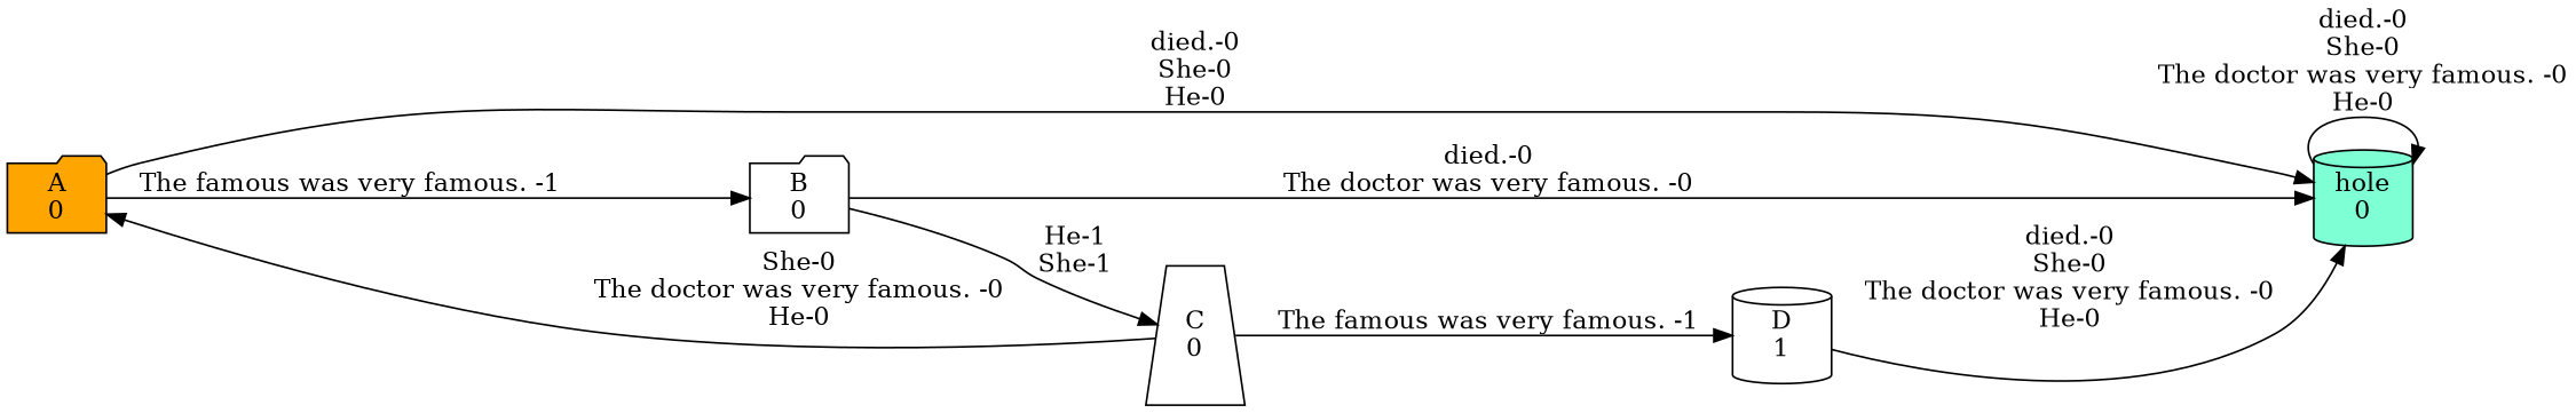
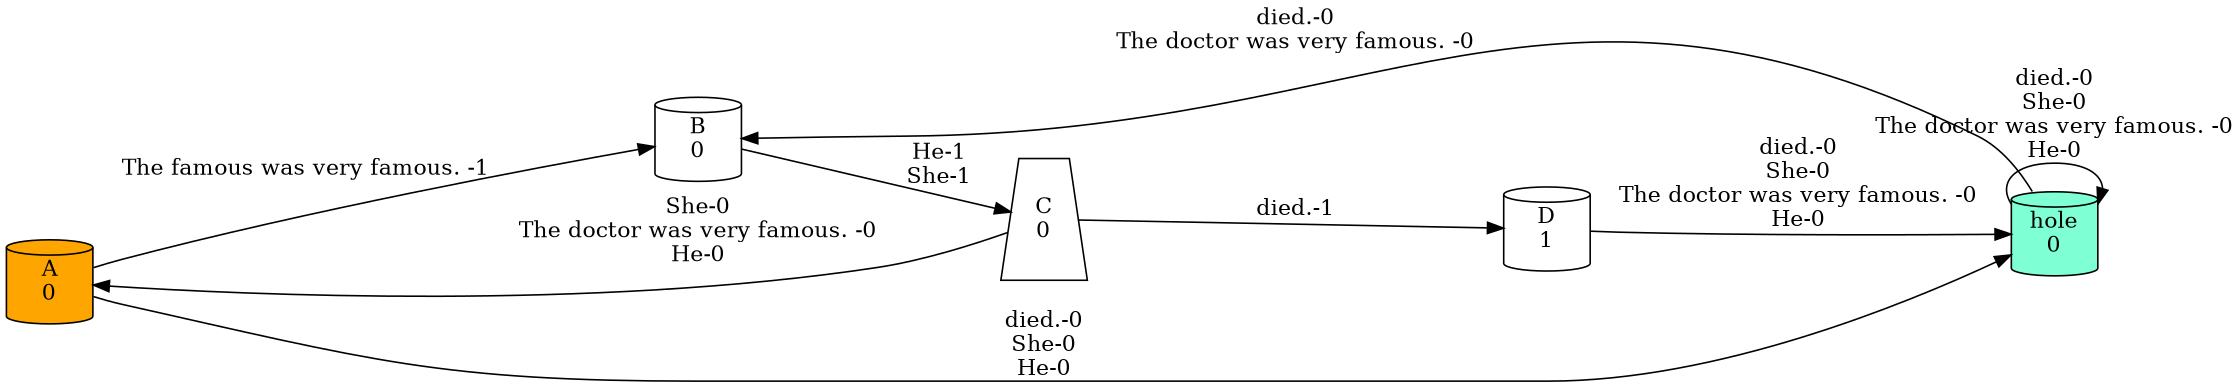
  digraph {
    rankdir=LR
    node [fillcolor=white shape=folder style=filled]
-   n1 [fillcolor=orange label="A\n0"]
-   n2 [label="B\n0"]
+   n1 [fillcolor=orange label="A\n0" shape=cylinder]
+   n2 [label="B\n0" shape=cylinder]
    n3 [fillcolor=aquamarine label="hole\n0" shape=cylinder]
    n4 [label="C\n0" shape=trapezium]
    n5 [label="D\n1" shape=cylinder]
    n1 -> n2 [label="The famous was very famous. -1"]
    n1 -> n3 [label="died.-0\nShe-0\nHe-0"]
-   n2 -> n3 [label="died.-0\nThe doctor was very famous. -0"]
+   n3 -> n2 [label="died.-0\nThe doctor was very famous. -0"]
    n2 -> n4 [label="He-1\nShe-1"]
    n3 -> n3 [label="died.-0\nShe-0\nThe doctor was very famous. -0\nHe-0"]
    n4 -> n1 [label="She-0\nThe doctor was very famous. -0\nHe-0"]
-   n4 -> n5 [label="The famous was very famous. -1"]
+   n4 -> n5 [label="died.-1"]
    n5 -> n3 [label="died.-0\nShe-0\nThe doctor was very famous. -0\nHe-0"]
  }
